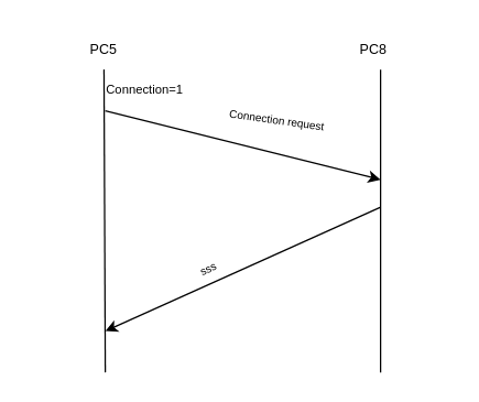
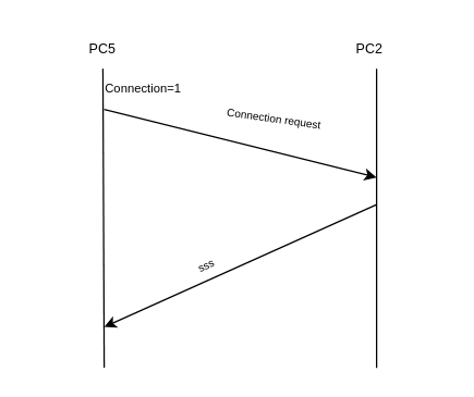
  <mxCell id="0" />
  <mxCell id="1" parent="0" />
  <mxCell id="2" value="" style="endArrow=none;html=1;rounded=0;" parent="1" target="7" edge="1"><mxGeometry width="50" height="50" relative="1" as="geometry"><mxPoint x="76" y="270" as="sourcePoint" /><mxPoint x="76" y="60" as="targetPoint" /></mxGeometry></mxCell>
  <mxCell id="3" value="" style="endArrow=classic;html=1;rounded=0;" parent="1" edge="1"><mxGeometry width="50" height="50" relative="1" as="geometry"><mxPoint x="76" y="80" as="sourcePoint" /><mxPoint x="276" y="130" as="targetPoint" /></mxGeometry></mxCell>
  <mxCell id="4" value="" style="endArrow=none;html=1;rounded=0;" parent="1" edge="1"><mxGeometry width="50" height="50" relative="1" as="geometry"><mxPoint x="276" y="270" as="sourcePoint" /><mxPoint x="276" y="50" as="targetPoint" /></mxGeometry></mxCell>
  <mxCell id="5" value="" style="endArrow=classic;html=1;rounded=0;" parent="1" edge="1"><mxGeometry width="50" height="50" relative="1" as="geometry"><mxPoint x="276" y="150" as="sourcePoint" /><mxPoint x="76" y="240" as="targetPoint" /></mxGeometry></mxCell>
  <mxCell id="6" value="&lt;div style=&quot;font-size: 9px;&quot;&gt;Connection=1&lt;/div&gt;" style="text;html=1;align=left;verticalAlign=middle;whiteSpace=wrap;rounded=0;fontSize=9;" parent="1" vertex="1"><mxGeometry x="75" y="50" width="110" height="30" as="geometry" /></mxCell>
  <mxCell id="7" value="&lt;div style=&quot;font-size: 10px;&quot;&gt;PC5&lt;/div&gt;" style="text;html=1;align=center;verticalAlign=middle;whiteSpace=wrap;rounded=0;fontSize=10;" parent="1" vertex="1"><mxGeometry x="20" y="20" width="110" height="30" as="geometry" /></mxCell>
- <mxCell id="8" value="&lt;div style=&quot;font-size: 10px;&quot;&gt;PC8&lt;/div&gt;" style="text;html=1;align=center;verticalAlign=middle;whiteSpace=wrap;rounded=0;fontSize=10;" parent="1" vertex="1"><mxGeometry x="216" y="20" width="110" height="30" as="geometry" /></mxCell>
+ <mxCell id="8" value="&lt;div style=&quot;font-size: 10px;&quot;&gt;PC2&lt;/div&gt;" style="text;html=1;align=center;verticalAlign=middle;whiteSpace=wrap;rounded=0;fontSize=10;" parent="1" vertex="1"><mxGeometry x="216" y="20" width="110" height="30" as="geometry" /></mxCell>
  <mxCell id="9" value="Connection request" style="text;html=1;align=center;verticalAlign=middle;whiteSpace=wrap;rounded=0;rotation=8;fontSize=8;" parent="1" vertex="1"><mxGeometry x="156" y="72.35" width="90" height="30" as="geometry" /></mxCell>
  <mxCell id="10" value="sss" style="text;html=1;align=center;verticalAlign=middle;whiteSpace=wrap;rounded=0;rotation=335;fontSize=8;" parent="1" vertex="1"><mxGeometry x="106" y="180" width="90" height="29" as="geometry" /></mxCell>
